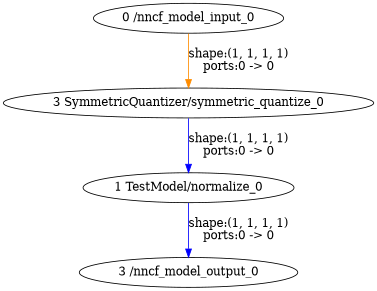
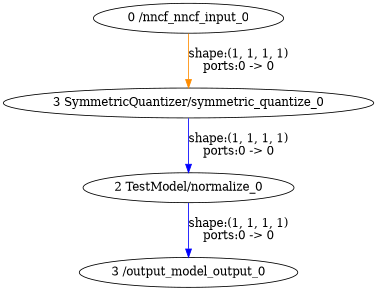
  strict digraph {
    edge [color=blue style=solid]
-   "0 /nncf_model_input_0" [type=nncf_model_input]
+   "0 /nncf_model_input_0" [type=nncf_model_input label="0 /nncf_nncf_input_0"]
    n2 [label="3 SymmetricQuantizer/symmetric_quantize_0" type=symmetric_quantize]
-   "2 TestModel/normalize_0" [type=normalize label="1 TestModel/normalize_0"]
-   "3 /nncf_model_output_0" [type=nncf_model_output]
+   "2 TestModel/normalize_0" [type=normalize]
+   "3 /nncf_model_output_0" [type=nncf_model_output label="3 /output_model_output_0"]
    "0 /nncf_model_input_0" -> n2 [color=darkorange label="shape:(1, 1, 1, 1)\nports:0 -> 0"]
    n2 -> "2 TestModel/normalize_0" [label="shape:(1, 1, 1, 1)\nports:0 -> 0"]
    "2 TestModel/normalize_0" -> "3 /nncf_model_output_0" [label="shape:(1, 1, 1, 1)\nports:0 -> 0"]
  }
